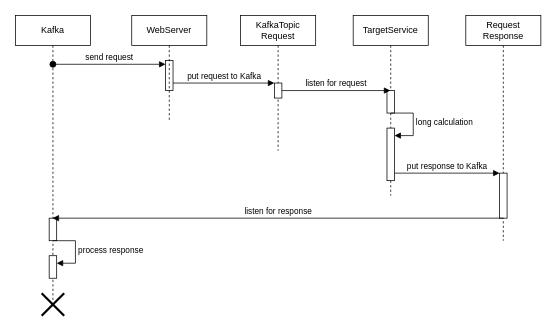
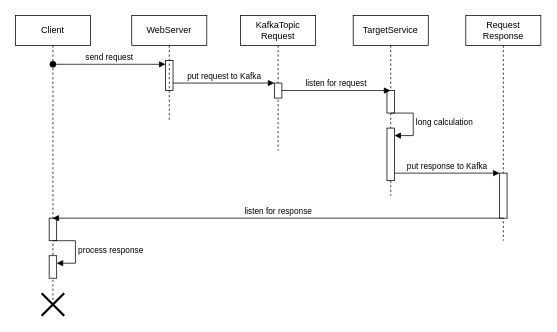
  <mxCell id="0" />
  <mxCell id="1" parent="0" />
- <mxCell id="2" value="Kafka" style="shape=umlLifeline;perimeter=lifelinePerimeter;whiteSpace=wrap;html=1;container=1;dropTarget=0;collapsible=0;recursiveResize=0;outlineConnect=0;portConstraint=eastwest;newEdgeStyle={&quot;curved&quot;:0,&quot;rounded&quot;:0};" vertex="1" parent="1"><mxGeometry x="20" y="20" width="100" height="380" as="geometry" /></mxCell>
+ <mxCell id="2" value="Client" style="shape=umlLifeline;perimeter=lifelinePerimeter;whiteSpace=wrap;html=1;container=1;dropTarget=0;collapsible=0;recursiveResize=0;outlineConnect=0;portConstraint=eastwest;newEdgeStyle={&quot;curved&quot;:0,&quot;rounded&quot;:0};" vertex="1" parent="1"><mxGeometry x="20" y="20" width="100" height="380" as="geometry" /></mxCell>
  <mxCell id="3" value="" style="html=1;points=[[0,0,0,0,5],[0,1,0,0,-5],[1,0,0,0,5],[1,1,0,0,-5]];perimeter=orthogonalPerimeter;outlineConnect=0;targetShapes=umlLifeline;portConstraint=eastwest;newEdgeStyle={&quot;curved&quot;:0,&quot;rounded&quot;:0};" vertex="1" parent="2"><mxGeometry x="45" y="270" width="10" height="30" as="geometry" /></mxCell>
  <mxCell id="4" value="" style="html=1;points=[[0,0,0,0,5],[0,1,0,0,-5],[1,0,0,0,5],[1,1,0,0,-5]];perimeter=orthogonalPerimeter;outlineConnect=0;targetShapes=umlLifeline;portConstraint=eastwest;newEdgeStyle={&quot;curved&quot;:0,&quot;rounded&quot;:0};" vertex="1" parent="2"><mxGeometry x="45" y="320" width="10" height="30" as="geometry" /></mxCell>
  <mxCell id="5" value="process response" style="html=1;align=left;spacingLeft=2;endArrow=block;rounded=0;edgeStyle=orthogonalEdgeStyle;curved=0;rounded=0;" edge="1" target="4" parent="2"><mxGeometry relative="1" as="geometry"><mxPoint x="50" y="300" as="sourcePoint" /><Array as="points"><mxPoint x="80" y="330" /></Array></mxGeometry></mxCell>
  <mxCell id="6" value="" style="html=1;points=[[0,0,0,0,5],[0,1,0,0,-5],[1,0,0,0,5],[1,1,0,0,-5]];perimeter=orthogonalPerimeter;outlineConnect=0;targetShapes=umlLifeline;portConstraint=eastwest;newEdgeStyle={&quot;curved&quot;:0,&quot;rounded&quot;:0};" vertex="1" parent="1"><mxGeometry x="220" y="80" width="10" height="40" as="geometry" /></mxCell>
  <mxCell id="7" value="send request" style="html=1;verticalAlign=bottom;startArrow=oval;endArrow=block;startSize=8;curved=0;rounded=0;entryX=0;entryY=0;entryDx=0;entryDy=5;" edge="1" target="6" parent="1"><mxGeometry relative="1" as="geometry"><mxPoint x="70" y="85" as="sourcePoint" /></mxGeometry></mxCell>
  <mxCell id="8" value="WebServer" style="shape=umlLifeline;perimeter=lifelinePerimeter;whiteSpace=wrap;html=1;container=1;dropTarget=0;collapsible=0;recursiveResize=0;outlineConnect=0;portConstraint=eastwest;newEdgeStyle={&quot;curved&quot;:0,&quot;rounded&quot;:0};" vertex="1" parent="1"><mxGeometry x="175" y="20" width="100" height="140" as="geometry" /></mxCell>
  <mxCell id="9" value="put request to Kafka" style="html=1;verticalAlign=bottom;endArrow=block;curved=0;rounded=0;" edge="1" parent="1" target="11"><mxGeometry width="80" relative="1" as="geometry"><mxPoint x="230" y="110" as="sourcePoint" /><mxPoint x="360" y="110" as="targetPoint" /></mxGeometry></mxCell>
  <mxCell id="10" value="KafkaTopic&lt;br&gt;Request" style="shape=umlLifeline;perimeter=lifelinePerimeter;whiteSpace=wrap;html=1;container=1;dropTarget=0;collapsible=0;recursiveResize=0;outlineConnect=0;portConstraint=eastwest;newEdgeStyle={&quot;curved&quot;:0,&quot;rounded&quot;:0};" vertex="1" parent="1"><mxGeometry x="320" y="20" width="100" height="180" as="geometry" /></mxCell>
  <mxCell id="11" value="" style="html=1;points=[[0,0,0,0,5],[0,1,0,0,-5],[1,0,0,0,5],[1,1,0,0,-5]];perimeter=orthogonalPerimeter;outlineConnect=0;targetShapes=umlLifeline;portConstraint=eastwest;newEdgeStyle={&quot;curved&quot;:0,&quot;rounded&quot;:0};" vertex="1" parent="10"><mxGeometry x="45" y="90" width="10" height="20" as="geometry" /></mxCell>
  <mxCell id="12" value="Request&lt;br&gt;Response" style="shape=umlLifeline;perimeter=lifelinePerimeter;whiteSpace=wrap;html=1;container=1;dropTarget=0;collapsible=0;recursiveResize=0;outlineConnect=0;portConstraint=eastwest;newEdgeStyle={&quot;curved&quot;:0,&quot;rounded&quot;:0};" vertex="1" parent="1"><mxGeometry x="620" y="20" width="100" height="300" as="geometry" /></mxCell>
  <mxCell id="13" value="" style="html=1;points=[[0,0,0,0,5],[0,1,0,0,-5],[1,0,0,0,5],[1,1,0,0,-5]];perimeter=orthogonalPerimeter;outlineConnect=0;targetShapes=umlLifeline;portConstraint=eastwest;newEdgeStyle={&quot;curved&quot;:0,&quot;rounded&quot;:0};" vertex="1" parent="12"><mxGeometry x="45" y="210" width="10" height="60" as="geometry" /></mxCell>
  <mxCell id="14" value="TargetService" style="shape=umlLifeline;perimeter=lifelinePerimeter;whiteSpace=wrap;html=1;container=1;dropTarget=0;collapsible=0;recursiveResize=0;outlineConnect=0;portConstraint=eastwest;newEdgeStyle={&quot;curved&quot;:0,&quot;rounded&quot;:0};" vertex="1" parent="1"><mxGeometry x="470" y="20" width="100" height="240" as="geometry" /></mxCell>
  <mxCell id="15" value="" style="html=1;points=[[0,0,0,0,5],[0,1,0,0,-5],[1,0,0,0,5],[1,1,0,0,-5]];perimeter=orthogonalPerimeter;outlineConnect=0;targetShapes=umlLifeline;portConstraint=eastwest;newEdgeStyle={&quot;curved&quot;:0,&quot;rounded&quot;:0};" vertex="1" parent="14"><mxGeometry x="45" y="100" width="10" height="30" as="geometry" /></mxCell>
  <mxCell id="16" value="" style="html=1;points=[[0,0,0,0,5],[0,1,0,0,-5],[1,0,0,0,5],[1,1,0,0,-5]];perimeter=orthogonalPerimeter;outlineConnect=0;targetShapes=umlLifeline;portConstraint=eastwest;newEdgeStyle={&quot;curved&quot;:0,&quot;rounded&quot;:0};" vertex="1" parent="14"><mxGeometry x="45" y="150" width="10" height="70" as="geometry" /></mxCell>
  <mxCell id="17" value="long calculation" style="html=1;align=left;spacingLeft=2;endArrow=block;rounded=0;edgeStyle=orthogonalEdgeStyle;curved=0;rounded=0;" edge="1" target="16" parent="14"><mxGeometry relative="1" as="geometry"><mxPoint x="50" y="130" as="sourcePoint" /><Array as="points"><mxPoint x="80" y="160" /></Array></mxGeometry></mxCell>
  <mxCell id="18" value="listen for request" style="html=1;verticalAlign=bottom;endArrow=block;curved=0;rounded=0;" edge="1" parent="1" source="11" target="14"><mxGeometry width="80" relative="1" as="geometry"><mxPoint x="380" y="140" as="sourcePoint" /><mxPoint x="460" y="140" as="targetPoint" /></mxGeometry></mxCell>
  <mxCell id="19" value="put response to Kafka" style="html=1;verticalAlign=bottom;endArrow=block;curved=0;rounded=0;" edge="1" parent="1" source="16" target="13"><mxGeometry width="80" relative="1" as="geometry"><mxPoint x="530" y="230" as="sourcePoint" /><mxPoint x="610" y="230" as="targetPoint" /></mxGeometry></mxCell>
  <mxCell id="20" value="listen for response" style="html=1;verticalAlign=bottom;endArrow=block;curved=0;rounded=0;" edge="1" parent="1" target="2"><mxGeometry width="80" relative="1" as="geometry"><mxPoint x="670" y="290" as="sourcePoint" /><mxPoint x="540" y="290" as="targetPoint" /></mxGeometry></mxCell>
  <mxCell id="21" value="" style="shape=umlDestroy;whiteSpace=wrap;html=1;strokeWidth=3;targetShapes=umlLifeline;" vertex="1" parent="1"><mxGeometry x="55" y="390" width="30" height="30" as="geometry" /></mxCell>
